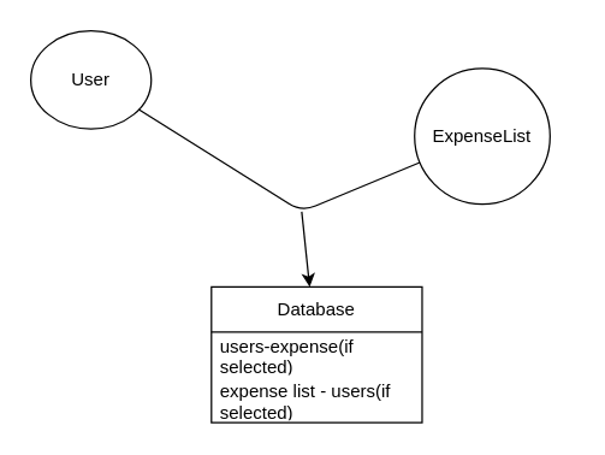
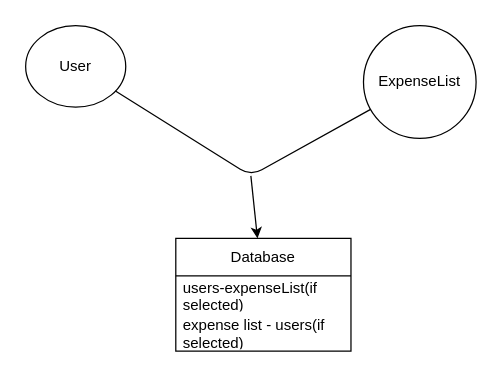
  <mxCell id="0" />
  <mxCell id="1" parent="0" />
  <mxCell id="2" value="User" style="ellipse;whiteSpace=wrap;html=1;aspect=fixed;" vertex="1" parent="1"><mxGeometry x="20" y="20" width="80" height="65" as="geometry" /></mxCell>
- <mxCell id="3" value="ExpenseList" style="ellipse;whiteSpace=wrap;html=1;aspect=fixed;" vertex="1" parent="1"><mxGeometry x="275" y="45" width="90" height="90" as="geometry" /></mxCell>
+ <mxCell id="3" value="ExpenseList" style="ellipse;whiteSpace=wrap;html=1;aspect=fixed;" vertex="1" parent="1"><mxGeometry x="290" y="20" width="90" height="90" as="geometry" /></mxCell>
  <mxCell id="4" value="" style="endArrow=none;html=1;" edge="1" parent="1" source="2" target="3"><mxGeometry width="50" height="50" relative="1" as="geometry"><mxPoint x="210" y="240" as="sourcePoint" /><mxPoint x="260" y="190" as="targetPoint" /><Array as="points"><mxPoint x="200" y="140" /></Array></mxGeometry></mxCell>
  <mxCell id="5" value="" style="endArrow=classic;html=1;" edge="1" parent="1" target="6"><mxGeometry width="50" height="50" relative="1" as="geometry"><mxPoint x="200" y="140" as="sourcePoint" /><mxPoint x="200" y="200" as="targetPoint" /></mxGeometry></mxCell>
  <mxCell id="6" value="Database" style="swimlane;fontStyle=0;childLayout=stackLayout;horizontal=1;startSize=30;horizontalStack=0;resizeParent=1;resizeParentMax=0;resizeLast=0;collapsible=1;marginBottom=0;whiteSpace=wrap;html=1;" vertex="1" parent="1"><mxGeometry x="140" y="190" width="140" height="90" as="geometry" /></mxCell>
- <mxCell id="7" value="users-expense(if selected)" style="text;strokeColor=none;fillColor=none;align=left;verticalAlign=middle;spacingLeft=4;spacingRight=4;overflow=hidden;points=[[0,0.5],[1,0.5]];portConstraint=eastwest;rotatable=0;whiteSpace=wrap;html=1;" vertex="1" parent="6"><mxGeometry y="30" width="140" height="30" as="geometry" /></mxCell>
+ <mxCell id="7" value="users-expenseList(if selected)" style="text;strokeColor=none;fillColor=none;align=left;verticalAlign=middle;spacingLeft=4;spacingRight=4;overflow=hidden;points=[[0,0.5],[1,0.5]];portConstraint=eastwest;rotatable=0;whiteSpace=wrap;html=1;" vertex="1" parent="6"><mxGeometry y="30" width="140" height="30" as="geometry" /></mxCell>
  <mxCell id="8" value="expense list - users(if selected)" style="text;strokeColor=none;fillColor=none;align=left;verticalAlign=middle;spacingLeft=4;spacingRight=4;overflow=hidden;points=[[0,0.5],[1,0.5]];portConstraint=eastwest;rotatable=0;whiteSpace=wrap;html=1;" vertex="1" parent="6"><mxGeometry y="60" width="140" height="30" as="geometry" /></mxCell>
